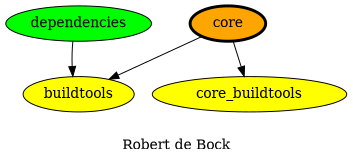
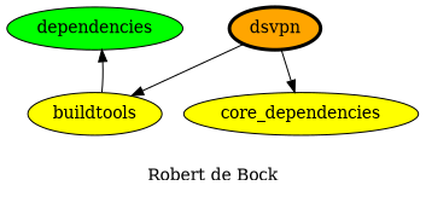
  digraph {
    label="Robert de Bock"
    node [fillcolor=yellow style=filled]
    n1 [fillcolor=green label=dependencies]
    buildtools
-   dsvpn [fillcolor=orange penwidth=3 label=core]
-   core_dependencies [label=core_buildtools]
-   n1 -> buildtools
+   dsvpn [fillcolor=orange penwidth=3]
+   core_dependencies
+   buildtools -> n1
    dsvpn -> buildtools
    dsvpn -> core_dependencies
  }
